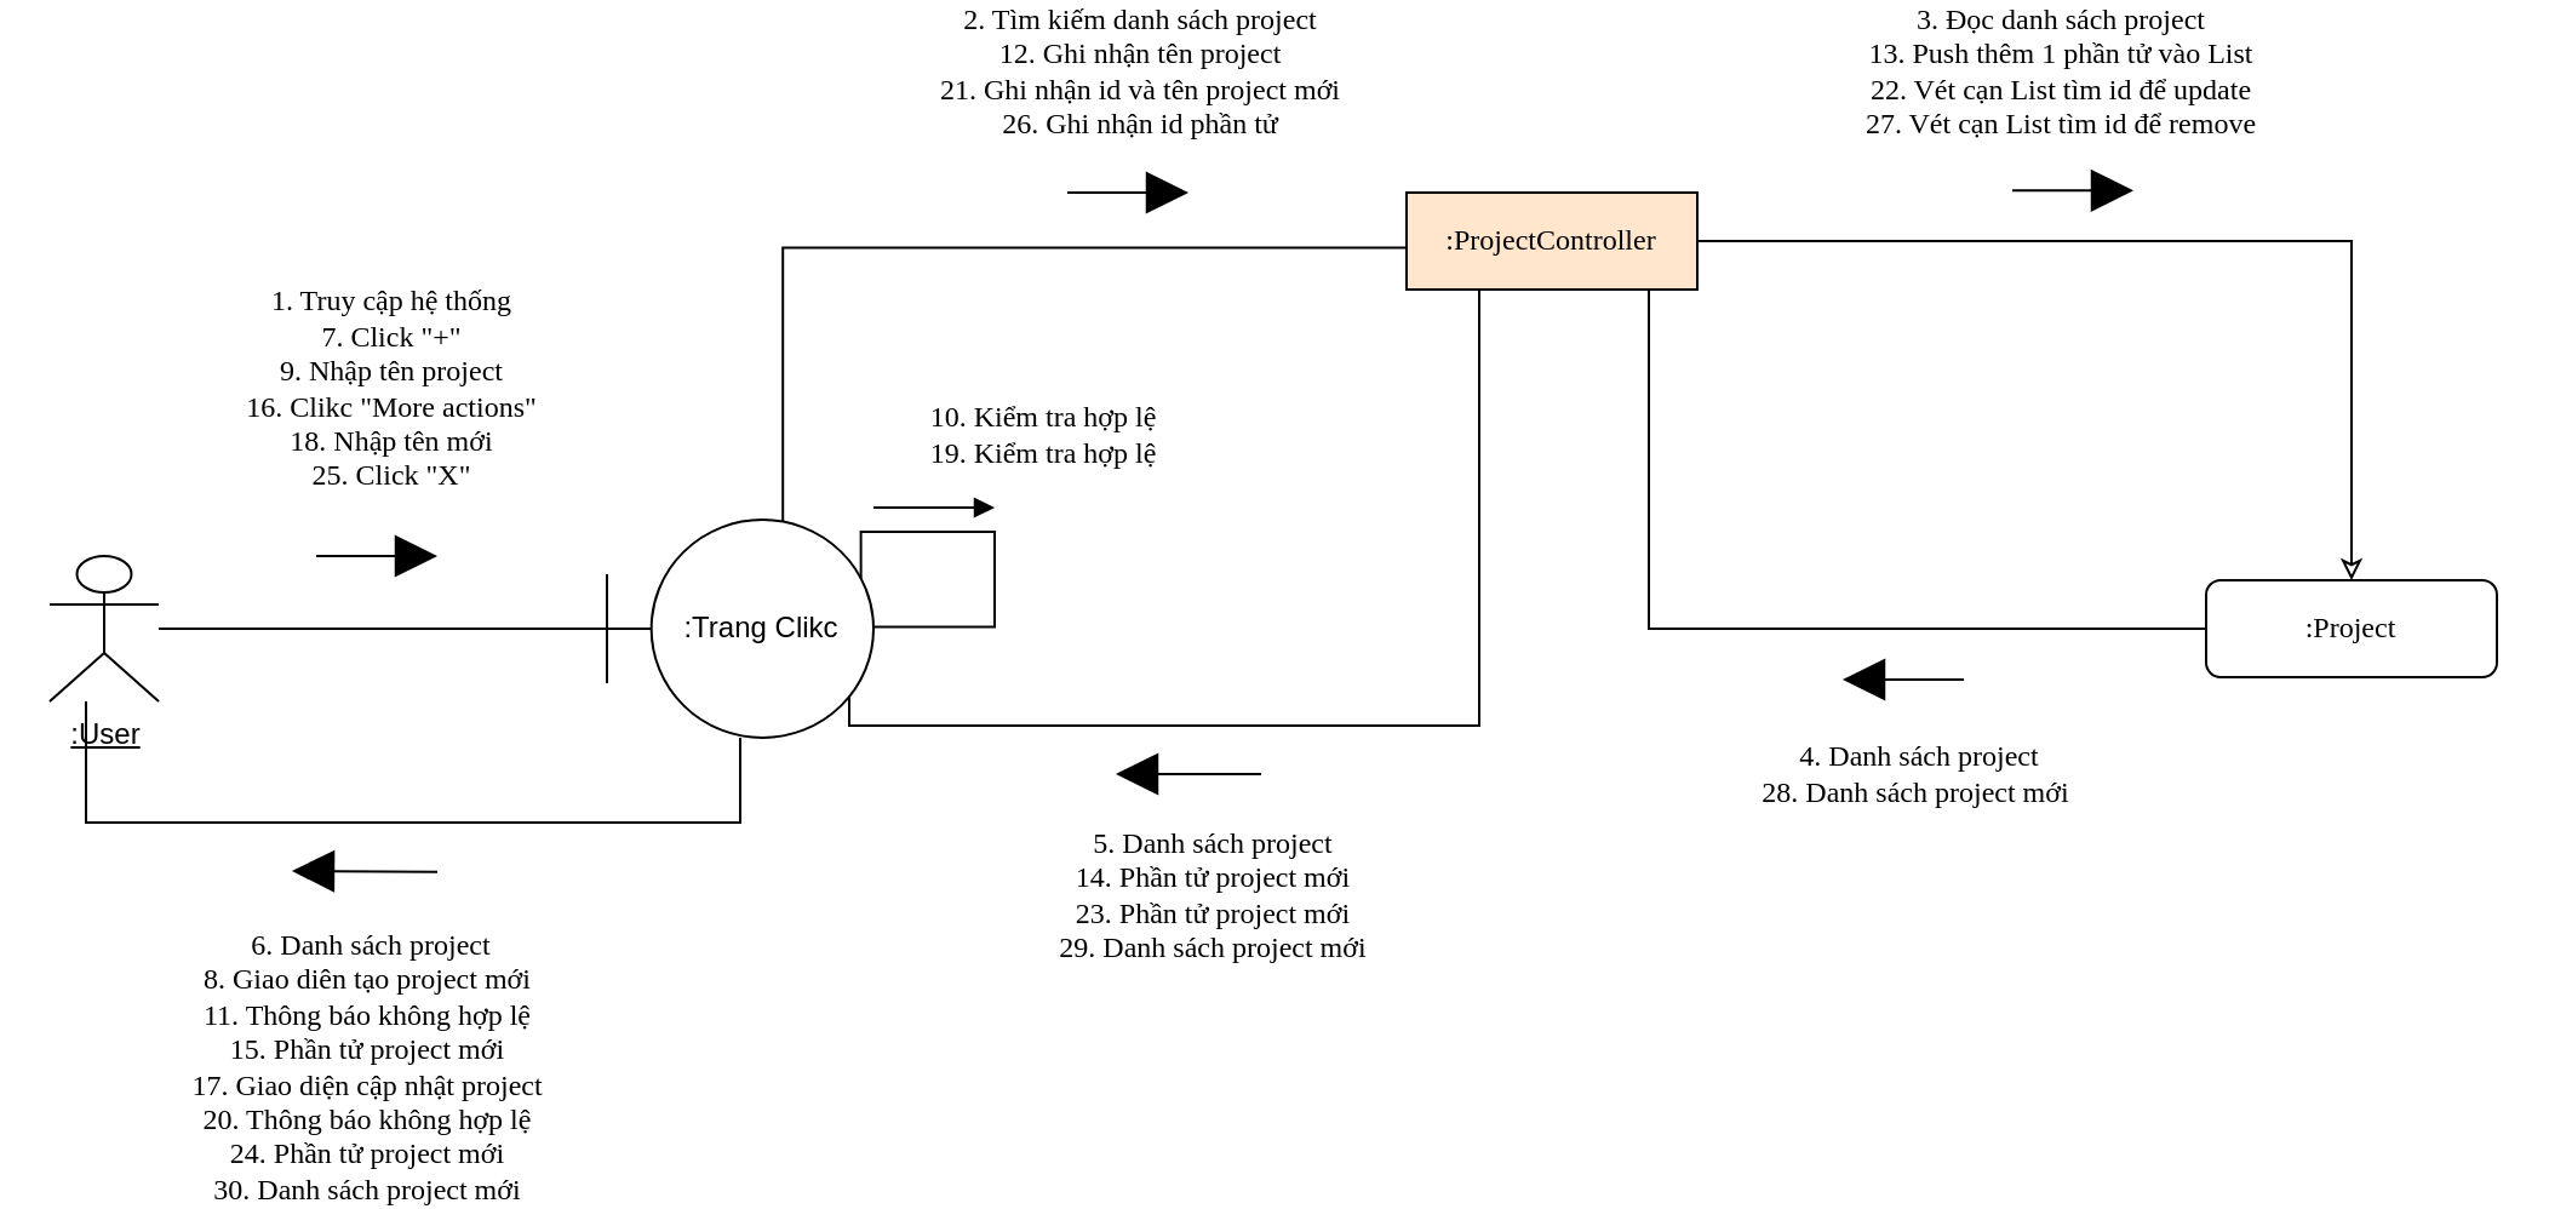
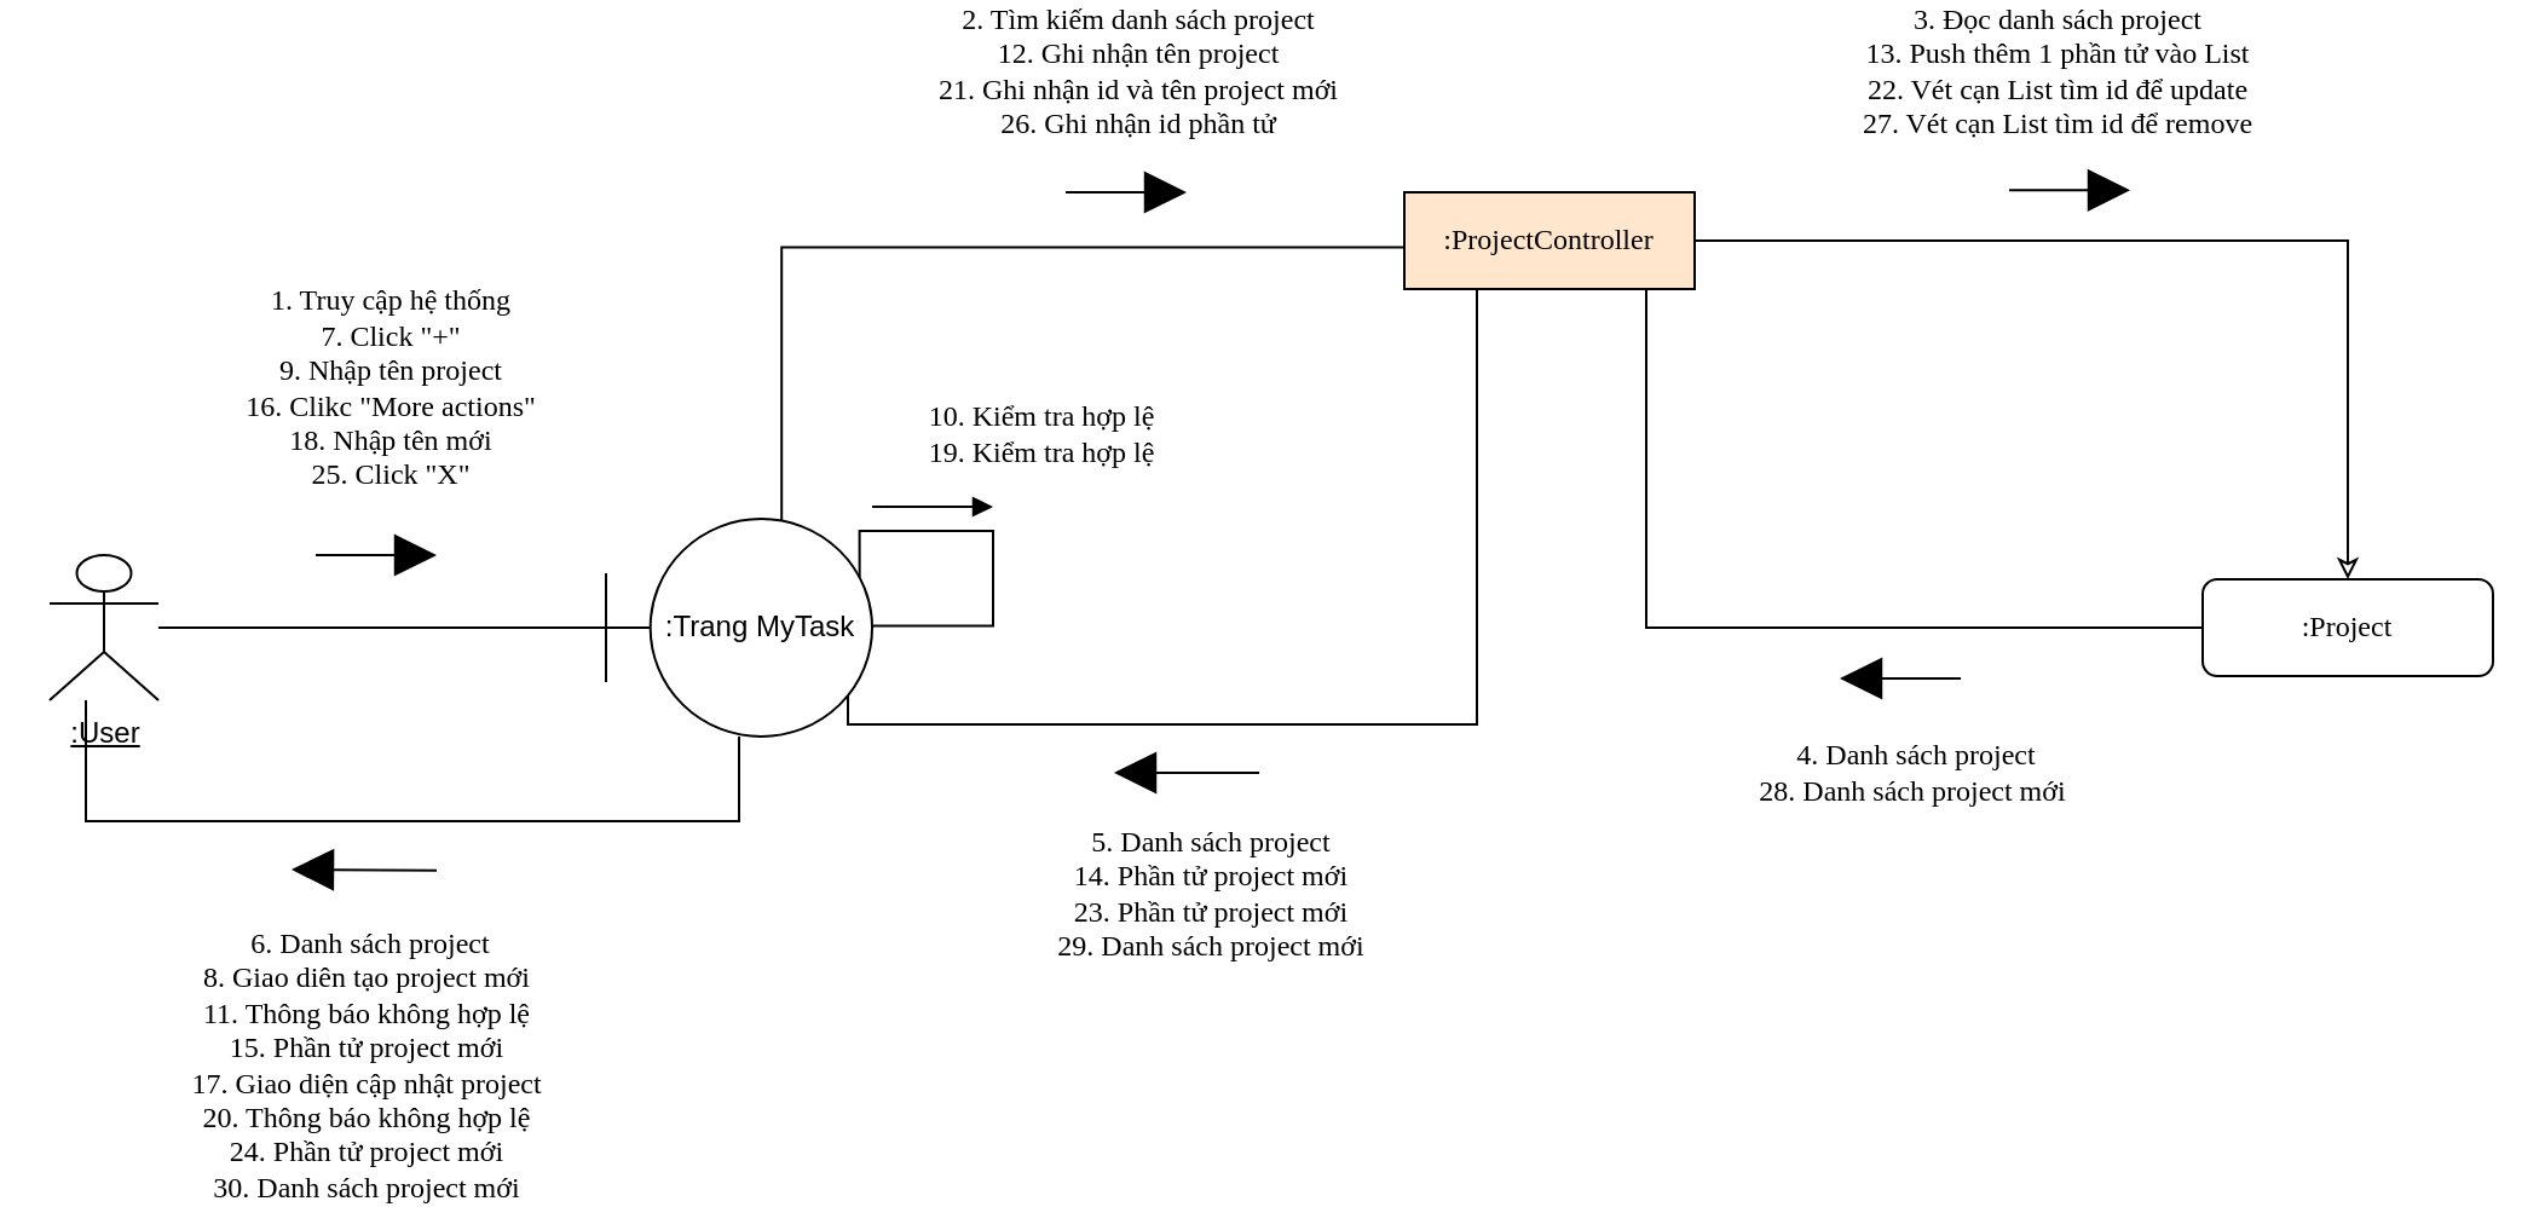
  <mxCell id="0" />
  <mxCell id="1" parent="0" />
  <mxCell id="2" style="endArrow=none;html=1;fontSize=12;" parent="1" source="3" target="9" edge="1"><mxGeometry relative="1" as="geometry" /></mxCell>
  <mxCell id="3" value="&lt;u style=&quot;font-size: 12px;&quot;&gt;:User&lt;/u&gt;" style="shape=umlActor;verticalLabelPosition=bottom;verticalAlign=top;html=1;fontSize=12;" parent="1" vertex="1"><mxGeometry x="20" y="171" width="45" height="60" as="geometry" /></mxCell>
  <mxCell id="4" style="edgeStyle=orthogonalEdgeStyle;rounded=0;orthogonalLoop=1;jettySize=auto;html=1;endArrow=classic;endFill=0;fontSize=12;" parent="1" source="6" target="11" edge="1"><mxGeometry relative="1" as="geometry" /></mxCell>
  <mxCell id="5" style="edgeStyle=orthogonalEdgeStyle;rounded=0;orthogonalLoop=1;jettySize=auto;html=1;entryX=0.882;entryY=0.836;entryDx=0;entryDy=0;endArrow=none;endFill=0;fontSize=12;entryPerimeter=0;" parent="1" source="6" target="9" edge="1"><mxGeometry relative="1" as="geometry"><Array as="points"><mxPoint x="610" y="241" /><mxPoint x="350" y="241" /><mxPoint x="350" y="224" /><mxPoint x="347" y="224" /></Array></mxGeometry></mxCell>
  <mxCell id="6" value="&lt;span style=&quot;font-family: &amp;#34;verdana&amp;#34;&quot;&gt;:ProjectController&lt;/span&gt;" style="rounded=0;whiteSpace=wrap;html=1;fontSize=12;fillColor=#ffe6cc;" parent="1" vertex="1"><mxGeometry x="580" y="21" width="120" height="40" as="geometry" /></mxCell>
  <mxCell id="7" style="edgeStyle=orthogonalEdgeStyle;rounded=0;orthogonalLoop=1;jettySize=auto;html=1;entryX=0.001;entryY=0.568;entryDx=0;entryDy=0;entryPerimeter=0;endArrow=none;endFill=0;fontSize=12;exitX=0.66;exitY=0.022;exitDx=0;exitDy=0;exitPerimeter=0;" parent="1" source="9" target="6" edge="1"><mxGeometry relative="1" as="geometry"><Array as="points"><mxPoint x="323" y="44" /></Array></mxGeometry></mxCell>
  <mxCell id="8" style="edgeStyle=orthogonalEdgeStyle;rounded=0;orthogonalLoop=1;jettySize=auto;html=1;endArrow=none;endFill=0;fontSize=12;" parent="1" source="9" target="3" edge="1"><mxGeometry relative="1" as="geometry"><Array as="points"><mxPoint x="305" y="281" /><mxPoint x="35" y="281" /></Array></mxGeometry></mxCell>
- <mxCell id="9" value="&lt;span&gt;:Trang Clikc&lt;/span&gt;" style="shape=umlBoundary;whiteSpace=wrap;html=1;fontSize=12;" parent="1" vertex="1"><mxGeometry x="250" y="156" width="110" height="90" as="geometry" /></mxCell>
+ <mxCell id="9" value="&lt;span&gt;:Trang MyTask&lt;/span&gt;" style="shape=umlBoundary;whiteSpace=wrap;html=1;fontSize=12;" parent="1" vertex="1"><mxGeometry x="250" y="156" width="110" height="90" as="geometry" /></mxCell>
  <mxCell id="10" style="edgeStyle=orthogonalEdgeStyle;rounded=0;orthogonalLoop=1;jettySize=auto;html=1;endArrow=none;endFill=0;fontSize=12;" parent="1" source="11" edge="1"><mxGeometry relative="1" as="geometry"><mxPoint x="680" y="71" as="targetPoint" /><Array as="points"><mxPoint x="680" y="201" /><mxPoint x="680" y="61" /></Array></mxGeometry></mxCell>
  <mxCell id="11" value="&lt;span style=&quot;font-family: &amp;#34;verdana&amp;#34;&quot;&gt;:Project&lt;/span&gt;" style="whiteSpace=wrap;html=1;fontSize=12;rounded=1;" parent="1" vertex="1"><mxGeometry x="910" y="181" width="120" height="40" as="geometry" /></mxCell>
  <mxCell id="12" value="" style="endArrow=block;html=1;fontSize=12;endFill=1;endSize=15;" parent="1" edge="1"><mxGeometry width="50" height="50" relative="1" as="geometry"><mxPoint x="130" y="171" as="sourcePoint" /><mxPoint x="180" y="171" as="targetPoint" /></mxGeometry></mxCell>
  <mxCell id="13" value="&lt;font style=&quot;font-size: 12px&quot;&gt;&lt;font style=&quot;font-size: 12px&quot;&gt;&lt;font style=&quot;font-size: 12px&quot;&gt;&lt;span style=&quot;font-family: &amp;#34;verdana&amp;#34;&quot;&gt;1. Truy cập hệ thống&lt;br&gt;&lt;/span&gt;&lt;/font&gt;&lt;/font&gt;&lt;/font&gt;&lt;span style=&quot;font-family: &amp;#34;verdana&amp;#34; ; font-size: 12px&quot;&gt;7. Click &quot;+&quot;&lt;br&gt;9. Nhập tên project&lt;br&gt;16. Clikc &quot;More actions&quot;&lt;br&gt;18. Nhập tên mới&lt;br&gt;25. Click &quot;X&quot;&lt;br&gt;&lt;/span&gt;" style="edgeLabel;html=1;align=center;verticalAlign=middle;resizable=0;points=[];fontSize=12;" parent="12" vertex="1" connectable="0"><mxGeometry x="-0.42" y="-1" relative="1" as="geometry"><mxPoint x="15.83" y="-71" as="offset" /></mxGeometry></mxCell>
  <mxCell id="14" value="&lt;font style=&quot;font-size: 12px&quot;&gt;&lt;span style=&quot;font-family: &amp;#34;verdana&amp;#34;&quot;&gt;3. Đọc danh sách project&lt;br&gt;&lt;/span&gt;&lt;/font&gt;&lt;span style=&quot;font-family: &amp;#34;verdana&amp;#34;&quot;&gt;13. Push thêm 1 phần tử vào List&lt;br&gt;22. Vét cạn List tìm id để update&lt;br&gt;27. Vét cạn List tìm id để remove&lt;br&gt;&lt;/span&gt;" style="endArrow=block;html=1;fontSize=12;endFill=1;endSize=15;" parent="1" edge="1"><mxGeometry x="-0.2" y="49" width="50" height="50" relative="1" as="geometry"><mxPoint x="830" y="20.17" as="sourcePoint" /><mxPoint x="880" y="20.17" as="targetPoint" /><mxPoint as="offset" /></mxGeometry></mxCell>
  <mxCell id="15" value="&lt;div&gt;&lt;span style=&quot;font-family: &amp;#34;verdana&amp;#34;&quot;&gt;&lt;font style=&quot;font-size: 12px&quot;&gt;2. Tìm kiếm danh sách project&lt;/font&gt;&lt;/span&gt;&lt;/div&gt;&lt;span style=&quot;font-family: &amp;#34;verdana&amp;#34;&quot;&gt;12. Ghi nhận tên project&lt;br&gt;21. Ghi nhận id và tên project mới&lt;br&gt;26. Ghi nhận id phần tử&lt;br&gt;&lt;/span&gt;" style="endArrow=block;html=1;fontSize=12;align=center;endFill=1;endSize=15;" parent="1" edge="1"><mxGeometry x="0.2" y="50" width="50" height="50" relative="1" as="geometry"><mxPoint x="440" y="21" as="sourcePoint" /><mxPoint x="490" y="21" as="targetPoint" /><Array as="points"><mxPoint x="480" y="21" /></Array><mxPoint as="offset" /></mxGeometry></mxCell>
  <mxCell id="16" value="&lt;span style=&quot;font-family: &amp;#34;verdana&amp;#34;&quot;&gt;&amp;nbsp;4. Danh sách project&lt;br&gt;28. Danh sách project mới&lt;br&gt;&lt;/span&gt;" style="endArrow=block;html=1;fontSize=12;endFill=1;endSize=15;" parent="1" edge="1"><mxGeometry x="-0.2" y="39" width="50" height="50" relative="1" as="geometry"><mxPoint x="810" y="222" as="sourcePoint" /><mxPoint x="760" y="222" as="targetPoint" /><mxPoint as="offset" /></mxGeometry></mxCell>
  <mxCell id="17" value="&lt;font style=&quot;font-size: 12px&quot;&gt;&lt;span style=&quot;font-family: &amp;#34;verdana&amp;#34;&quot;&gt;&lt;font style=&quot;font-size: 12px&quot;&gt;5. Danh sách project&lt;br&gt;&lt;/font&gt;&lt;/span&gt;&lt;/font&gt;&lt;span style=&quot;font-family: &amp;#34;verdana&amp;#34;&quot;&gt;&lt;font style=&quot;font-size: 12px&quot;&gt;14. Phần tử project mới&lt;br&gt;23. Phần tử project mới&lt;br&gt;29. Danh sách project mới&lt;br&gt;&lt;/font&gt;&lt;/span&gt;" style="endArrow=block;html=1;fontSize=12;endFill=1;jumpSize=7;sourcePerimeterSpacing=2;endSize=15;" parent="1" edge="1"><mxGeometry x="-0.333" y="50" width="50" height="50" relative="1" as="geometry"><mxPoint x="520" y="261" as="sourcePoint" /><mxPoint x="460" y="261" as="targetPoint" /><Array as="points" /><mxPoint as="offset" /></mxGeometry></mxCell>
  <mxCell id="18" value="" style="endArrow=block;html=1;fontSize=12;endFill=1;endSize=15;" parent="1" edge="1"><mxGeometry width="50" height="50" relative="1" as="geometry"><mxPoint x="180" y="301.42" as="sourcePoint" /><mxPoint x="120" y="301" as="targetPoint" /><Array as="points" /></mxGeometry></mxCell>
  <mxCell id="19" value="&lt;font style=&quot;font-size: 12px&quot;&gt;&lt;font style=&quot;font-size: 12px&quot;&gt;&lt;font style=&quot;font-size: 12px&quot;&gt;&lt;span style=&quot;font-family: &amp;#34;verdana&amp;#34;&quot;&gt;&amp;nbsp;6. Danh sách project&lt;br&gt;&lt;/span&gt;&lt;/font&gt;&lt;/font&gt;&lt;/font&gt;&lt;span style=&quot;font-family: &amp;#34;verdana&amp;#34;&quot;&gt;8. Giao diên tạo project mới&lt;br&gt;11. Thông báo không hợp lệ&lt;br&gt;15. Phần tử project mới&lt;br&gt;17. Giao diện cập nhật project&lt;br&gt;20. Thông báo không hợp lệ&lt;br&gt;24. Phần tử project mới&lt;br&gt;30. Danh sách project mới&lt;br&gt;&lt;/span&gt;" style="edgeLabel;html=1;align=center;verticalAlign=middle;resizable=0;points=[];fontSize=12;" parent="18" vertex="1" connectable="0"><mxGeometry x="-0.409" relative="1" as="geometry"><mxPoint x="-12" y="79.71" as="offset" /></mxGeometry></mxCell>
  <mxCell id="20" style="edgeStyle=orthogonalEdgeStyle;rounded=0;orthogonalLoop=1;jettySize=auto;html=1;endArrow=none;endFill=0;fontSize=12;exitX=0.953;exitY=0.269;exitDx=0;exitDy=0;exitPerimeter=0;entryX=1.003;entryY=0.491;entryDx=0;entryDy=0;entryPerimeter=0;" parent="1" source="9" target="9" edge="1"><mxGeometry relative="1" as="geometry"><Array as="points"><mxPoint x="355" y="161" /><mxPoint x="410" y="161" /><mxPoint x="410" y="200" /></Array></mxGeometry></mxCell>
  <mxCell id="21" value="&lt;font face=&quot;verdana&quot;&gt;10. Kiểm tra hợp lệ&lt;br&gt;19. Kiểm tra hợp lệ&lt;br&gt;&lt;/font&gt;" style="endArrow=block;html=1;fontSize=12;align=center;endFill=1;" parent="1" edge="1"><mxGeometry x="1" y="36" width="50" height="50" relative="1" as="geometry"><mxPoint x="360" y="151" as="sourcePoint" /><mxPoint x="410" y="151" as="targetPoint" /><Array as="points" /><mxPoint x="20" y="6" as="offset" /></mxGeometry></mxCell>
